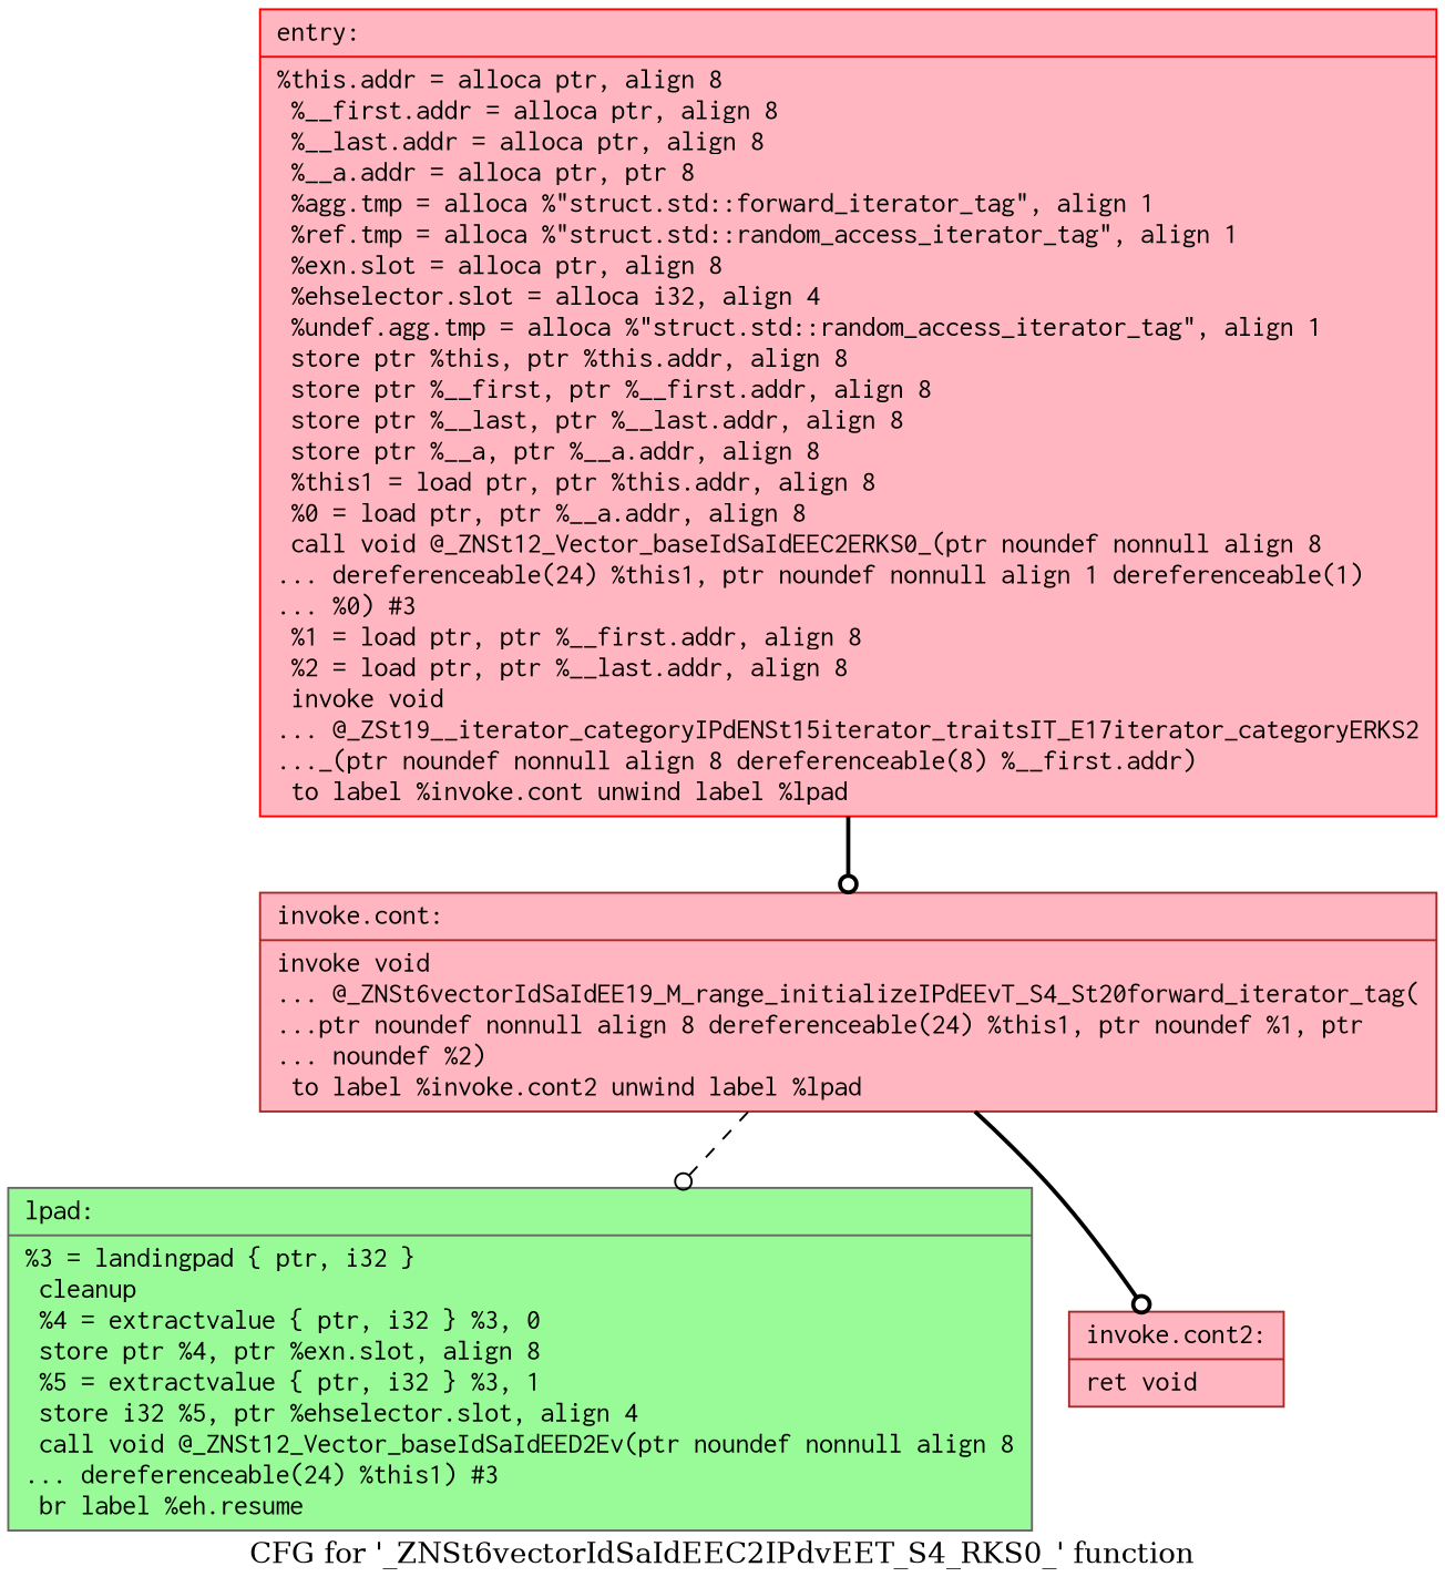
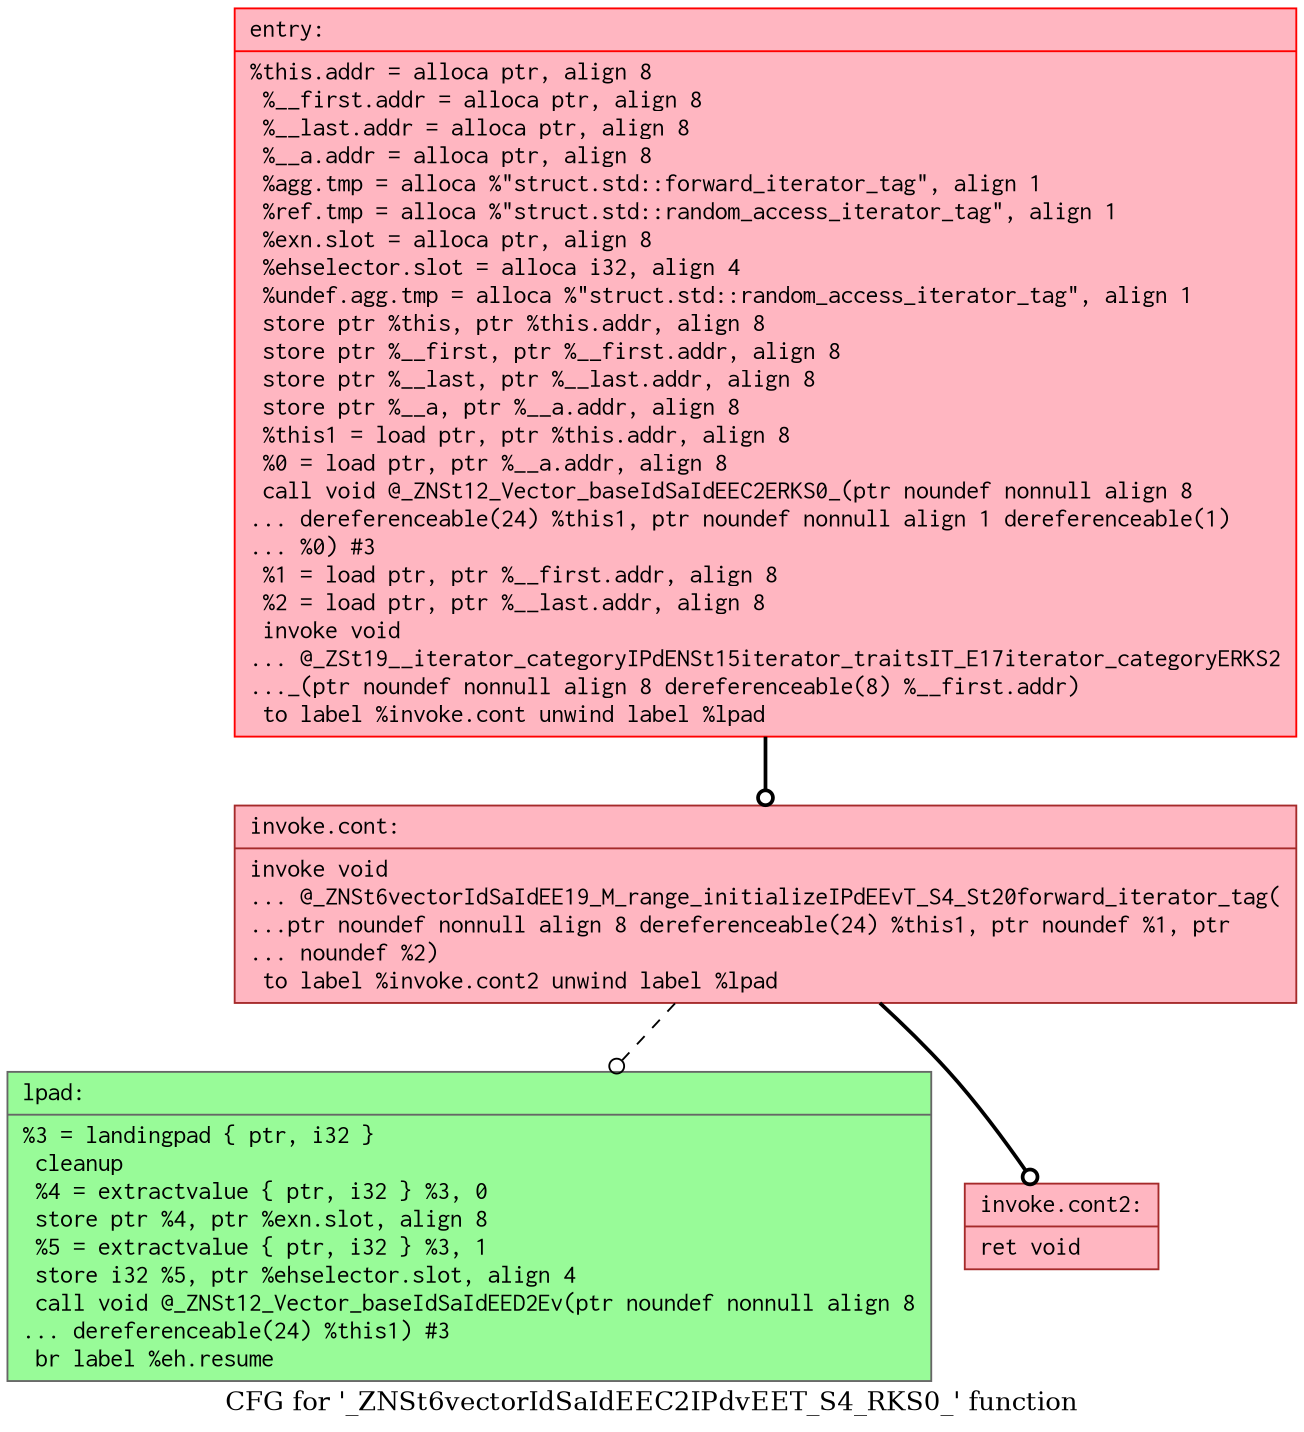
  digraph {
    label="CFG for '_ZNSt6vectorIdSaIdEEC2IPdvEET_S4_RKS0_' function"
    node [color=brown fillcolor=lightpink fontname=Courier shape=record style=filled]
    edge [arrowhead=odot style=bold]
-   n1 [color=red label="{entry:\l|  %this.addr = alloca ptr, align 8\l  %__first.addr = alloca ptr, align 8\l  %__last.addr = alloca ptr, align 8\l  %__a.addr = alloca ptr, ptr 8\l  %agg.tmp = alloca %\"struct.std::forward_iterator_tag\", align 1\l  %ref.tmp = alloca %\"struct.std::random_access_iterator_tag\", align 1\l  %exn.slot = alloca ptr, align 8\l  %ehselector.slot = alloca i32, align 4\l  %undef.agg.tmp = alloca %\"struct.std::random_access_iterator_tag\", align 1\l  store ptr %this, ptr %this.addr, align 8\l  store ptr %__first, ptr %__first.addr, align 8\l  store ptr %__last, ptr %__last.addr, align 8\l  store ptr %__a, ptr %__a.addr, align 8\l  %this1 = load ptr, ptr %this.addr, align 8\l  %0 = load ptr, ptr %__a.addr, align 8\l  call void @_ZNSt12_Vector_baseIdSaIdEEC2ERKS0_(ptr noundef nonnull align 8\l... dereferenceable(24) %this1, ptr noundef nonnull align 1 dereferenceable(1)\l... %0) #3\l  %1 = load ptr, ptr %__first.addr, align 8\l  %2 = load ptr, ptr %__last.addr, align 8\l  invoke void\l... @_ZSt19__iterator_categoryIPdENSt15iterator_traitsIT_E17iterator_categoryERKS2\l..._(ptr noundef nonnull align 8 dereferenceable(8) %__first.addr)\l          to label %invoke.cont unwind label %lpad\l}"]
+   n1 [color=red label="{entry:\l|  %this.addr = alloca ptr, align 8\l  %__first.addr = alloca ptr, align 8\l  %__last.addr = alloca ptr, align 8\l  %__a.addr = alloca ptr, align 8\l  %agg.tmp = alloca %\"struct.std::forward_iterator_tag\", align 1\l  %ref.tmp = alloca %\"struct.std::random_access_iterator_tag\", align 1\l  %exn.slot = alloca ptr, align 8\l  %ehselector.slot = alloca i32, align 4\l  %undef.agg.tmp = alloca %\"struct.std::random_access_iterator_tag\", align 1\l  store ptr %this, ptr %this.addr, align 8\l  store ptr %__first, ptr %__first.addr, align 8\l  store ptr %__last, ptr %__last.addr, align 8\l  store ptr %__a, ptr %__a.addr, align 8\l  %this1 = load ptr, ptr %this.addr, align 8\l  %0 = load ptr, ptr %__a.addr, align 8\l  call void @_ZNSt12_Vector_baseIdSaIdEEC2ERKS0_(ptr noundef nonnull align 8\l... dereferenceable(24) %this1, ptr noundef nonnull align 1 dereferenceable(1)\l... %0) #3\l  %1 = load ptr, ptr %__first.addr, align 8\l  %2 = load ptr, ptr %__last.addr, align 8\l  invoke void\l... @_ZSt19__iterator_categoryIPdENSt15iterator_traitsIT_E17iterator_categoryERKS2\l..._(ptr noundef nonnull align 8 dereferenceable(8) %__first.addr)\l          to label %invoke.cont unwind label %lpad\l}"]
    n2 [label="{invoke.cont:\l|  invoke void\l... @_ZNSt6vectorIdSaIdEE19_M_range_initializeIPdEEvT_S4_St20forward_iterator_tag(\l...ptr noundef nonnull align 8 dereferenceable(24) %this1, ptr noundef %1, ptr\l... noundef %2)\l          to label %invoke.cont2 unwind label %lpad\l}"]
    n3 [color=gray40 fillcolor=palegreen label="{lpad:\l|  %3 = landingpad \{ ptr, i32 \}\l          cleanup\l  %4 = extractvalue \{ ptr, i32 \} %3, 0\l  store ptr %4, ptr %exn.slot, align 8\l  %5 = extractvalue \{ ptr, i32 \} %3, 1\l  store i32 %5, ptr %ehselector.slot, align 4\l  call void @_ZNSt12_Vector_baseIdSaIdEED2Ev(ptr noundef nonnull align 8\l... dereferenceable(24) %this1) #3\l  br label %eh.resume\l}"]
    n4 [label="{invoke.cont2:\l|  ret void\l}"]
    n1 -> n2
    n2 -> n3 [style=dashed]
    n2 -> n4
  }
